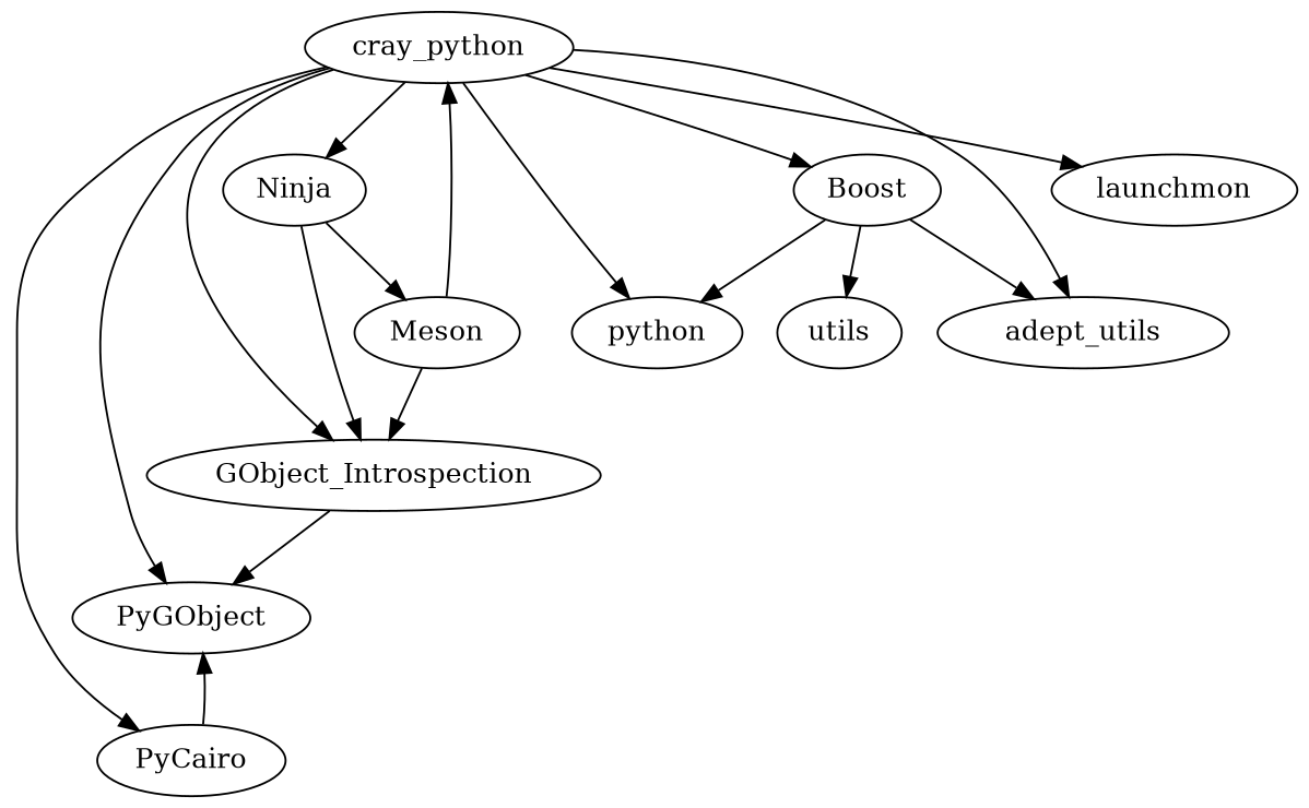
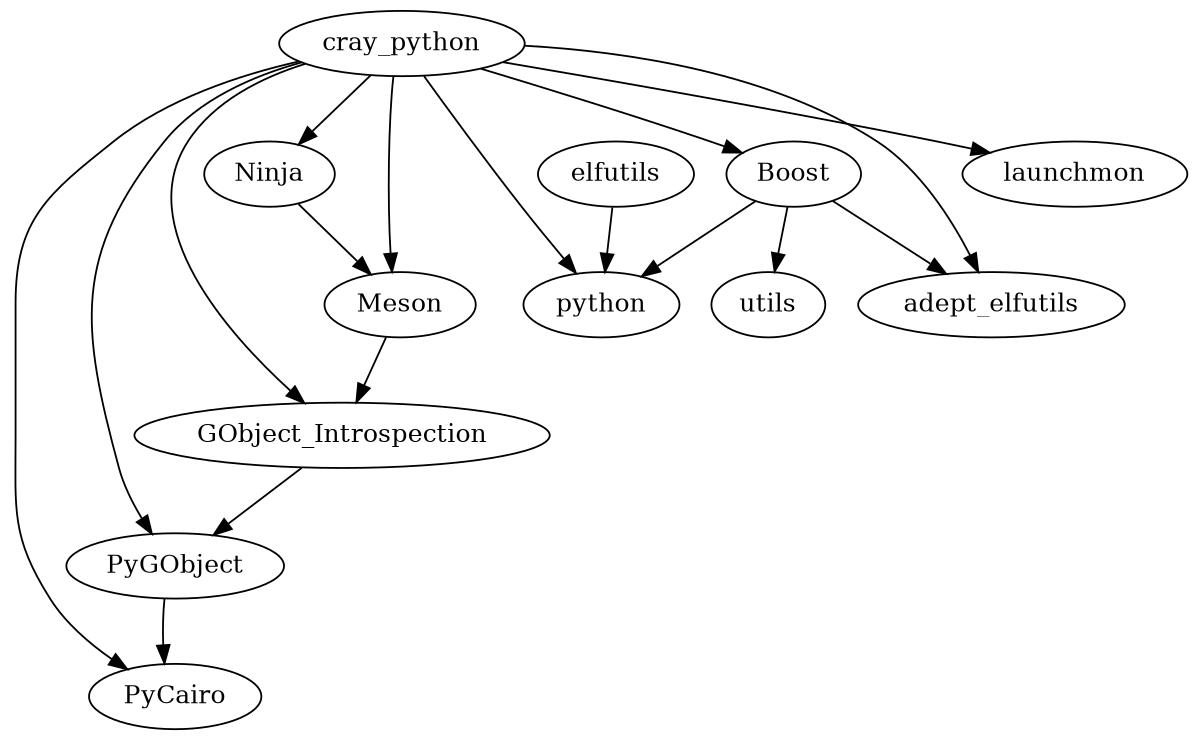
  digraph {
    cray_python
    Ninja
    Meson
    GObject_Introspection
    PyCairo
    PyGObject
    Boost
    launchmon
    n9 [label=python]
-   adept_utils
+   adept_utils [label=adept_elfutils]
    n11 [label=utils]
+   elfutils
    cray_python -> Ninja
-   Meson -> cray_python
+   cray_python -> Meson
    cray_python -> GObject_Introspection
    cray_python -> PyCairo
    cray_python -> PyGObject
    cray_python -> Boost
    cray_python -> launchmon
    cray_python -> n9
    cray_python -> adept_utils
    Ninja -> Meson
-   Ninja -> GObject_Introspection
    Meson -> GObject_Introspection
    GObject_Introspection -> PyGObject
-   PyCairo -> PyGObject
+   PyGObject -> PyCairo
    Boost -> n9
    Boost -> adept_utils
    Boost -> n11
+   elfutils -> n9
  }
